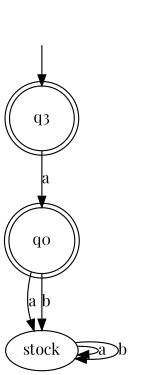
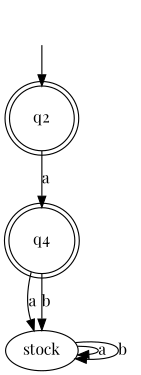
  digraph {
    fontname="Playfair Display"
    node [fontname="Playfair Display"]
    edge [fontname="Playfair Display"]
    start [style=invis]
-   q2 [shape=doublecircle label=q3]
-   q4 [shape=doublecircle label=q0]
+   q2 [shape=doublecircle]
+   q4 [shape=doublecircle]
    stock
    start -> q2
    q2 -> q4 [label=a]
    q4 -> stock [label=a]
    q4 -> stock [label=b]
    stock -> stock [label=a]
    stock -> stock [label=b]
  }
